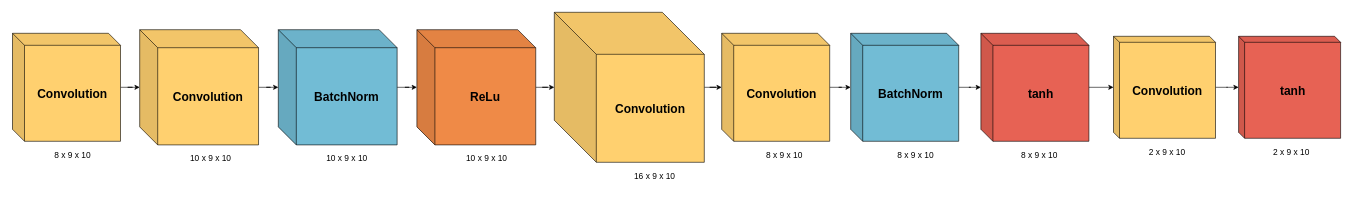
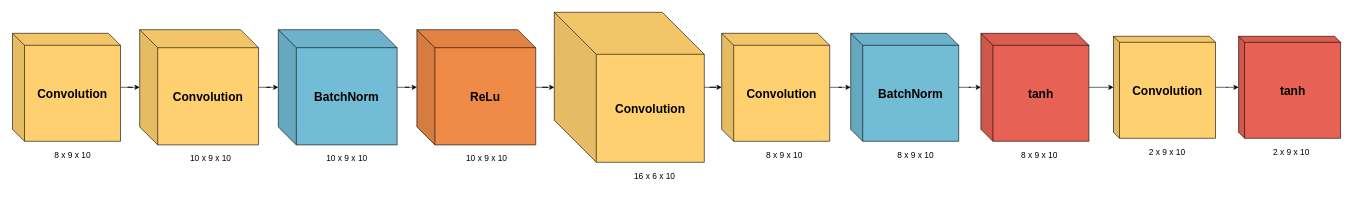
  <mxCell id="0" />
  <mxCell id="1" parent="0" />
  <mxCell id="2" value="" style="edgeStyle=orthogonalEdgeStyle;rounded=0;orthogonalLoop=1;jettySize=auto;html=1;" edge="1" parent="1" source="3" target="5"><mxGeometry relative="1" as="geometry" /></mxCell>
  <mxCell id="3" value="Convolution" style="shape=cube;whiteSpace=wrap;html=1;boundedLbl=1;backgroundOutline=1;darkOpacity=0.05;darkOpacity2=0.1;direction=east;rotation=0;flipV=0;flipH=0;size=20;fontSize=20;fontStyle=1;fillColor=#FFD06F;" vertex="1" parent="1"><mxGeometry x="20" y="55" width="180" height="180" as="geometry" /></mxCell>
  <mxCell id="4" value="" style="edgeStyle=orthogonalEdgeStyle;rounded=0;orthogonalLoop=1;jettySize=auto;html=1;" edge="1" parent="1" source="5" target="19"><mxGeometry relative="1" as="geometry" /></mxCell>
  <mxCell id="5" value="Convolution" style="shape=cube;whiteSpace=wrap;html=1;boundedLbl=1;backgroundOutline=1;darkOpacity=0.05;darkOpacity2=0.1;direction=east;rotation=0;flipV=0;flipH=0;size=30;fontSize=20;fontStyle=1;fillColor=#FFD06F;" vertex="1" parent="1"><mxGeometry x="232" y="49" width="198.06" height="192" as="geometry" /></mxCell>
  <mxCell id="6" value="" style="edgeStyle=orthogonalEdgeStyle;rounded=0;orthogonalLoop=1;jettySize=auto;html=1;" edge="1" parent="1" source="7" target="10"><mxGeometry relative="1" as="geometry" /></mxCell>
  <mxCell id="7" value="Convolution" style="shape=cube;whiteSpace=wrap;html=1;boundedLbl=1;backgroundOutline=1;darkOpacity=0.05;darkOpacity2=0.1;direction=east;rotation=0;flipV=0;flipH=0;size=70;fontSize=20;fontStyle=1;fillColor=#FFD06F;" vertex="1" parent="1"><mxGeometry x="923" y="20" width="250" height="250" as="geometry" /></mxCell>
  <mxCell id="8" value="8 x 9 x 10" style="text;html=1;align=center;verticalAlign=middle;resizable=0;points=[];autosize=1;strokeColor=none;fillColor=none;fontSize=14;" vertex="1" parent="1"><mxGeometry x="80" y="243" width="80" height="30" as="geometry" /></mxCell>
  <mxCell id="9" value="" style="edgeStyle=orthogonalEdgeStyle;rounded=0;orthogonalLoop=1;jettySize=auto;html=1;" edge="1" parent="1" source="10" target="12"><mxGeometry relative="1" as="geometry" /></mxCell>
  <mxCell id="10" value="Convolution" style="shape=cube;whiteSpace=wrap;html=1;boundedLbl=1;backgroundOutline=1;darkOpacity=0.05;darkOpacity2=0.1;direction=east;rotation=0;flipV=0;flipH=0;fontSize=20;fontStyle=1;fillColor=#FFD06F;" vertex="1" parent="1"><mxGeometry x="1202" y="55" width="180" height="180" as="geometry" /></mxCell>
  <mxCell id="11" value="" style="edgeStyle=orthogonalEdgeStyle;rounded=0;orthogonalLoop=1;jettySize=auto;html=1;" edge="1" parent="1" source="12" target="14"><mxGeometry relative="1" as="geometry" /></mxCell>
  <mxCell id="12" value="BatchNorm" style="shape=cube;whiteSpace=wrap;html=1;boundedLbl=1;backgroundOutline=1;darkOpacity=0.05;darkOpacity2=0.1;direction=east;rotation=0;flipV=0;flipH=0;fontSize=20;fontStyle=1;fillColor=#72BCD5;" vertex="1" parent="1"><mxGeometry x="1417" y="55" width="180" height="180" as="geometry" /></mxCell>
  <mxCell id="13" value="" style="edgeStyle=orthogonalEdgeStyle;rounded=0;orthogonalLoop=1;jettySize=auto;html=1;" edge="1" parent="1" source="14" target="16"><mxGeometry relative="1" as="geometry" /></mxCell>
  <mxCell id="14" value="tanh" style="shape=cube;whiteSpace=wrap;html=1;boundedLbl=1;backgroundOutline=1;darkOpacity=0.05;darkOpacity2=0.1;direction=east;rotation=0;flipV=0;flipH=0;fontSize=20;fontStyle=1;fillColor=#E76254;" vertex="1" parent="1"><mxGeometry x="1634" y="55" width="180" height="180" as="geometry" /></mxCell>
  <mxCell id="15" value="" style="edgeStyle=orthogonalEdgeStyle;rounded=0;orthogonalLoop=1;jettySize=auto;html=1;" edge="1" parent="1" source="16" target="24"><mxGeometry relative="1" as="geometry" /></mxCell>
  <mxCell id="16" value="Convolution" style="shape=cube;whiteSpace=wrap;html=1;boundedLbl=1;backgroundOutline=1;darkOpacity=0.05;darkOpacity2=0.1;direction=east;rotation=0;flipV=0;flipH=0;size=10;fontSize=20;fontStyle=1;fillColor=#FFD06F;" vertex="1" parent="1"><mxGeometry x="1855" y="60" width="170" height="170" as="geometry" /></mxCell>
  <mxCell id="17" value="10 x 9 x 10" style="text;html=1;align=center;verticalAlign=middle;resizable=0;points=[];autosize=1;strokeColor=none;fillColor=none;fontSize=14;" vertex="1" parent="1"><mxGeometry x="305" y="249" width="90" height="30" as="geometry" /></mxCell>
  <mxCell id="18" value="" style="edgeStyle=orthogonalEdgeStyle;rounded=0;orthogonalLoop=1;jettySize=auto;html=1;" edge="1" parent="1" source="19" target="22"><mxGeometry relative="1" as="geometry" /></mxCell>
  <mxCell id="19" value="BatchNorm" style="shape=cube;whiteSpace=wrap;html=1;boundedLbl=1;backgroundOutline=1;darkOpacity=0.05;darkOpacity2=0.1;direction=east;rotation=0;flipV=0;flipH=0;size=30;fontSize=20;fontStyle=1;fillColor=#72BCD5;" vertex="1" parent="1"><mxGeometry x="463" y="49" width="198.06" height="192" as="geometry" /></mxCell>
  <mxCell id="20" value="10 x 9 x 10" style="text;html=1;align=center;verticalAlign=middle;resizable=0;points=[];autosize=1;strokeColor=none;fillColor=none;fontSize=14;" vertex="1" parent="1"><mxGeometry x="532" y="249" width="90" height="30" as="geometry" /></mxCell>
  <mxCell id="21" value="" style="edgeStyle=orthogonalEdgeStyle;rounded=0;orthogonalLoop=1;jettySize=auto;html=1;" edge="1" parent="1" source="22" target="7"><mxGeometry relative="1" as="geometry" /></mxCell>
  <mxCell id="22" value="ReLu" style="shape=cube;whiteSpace=wrap;html=1;boundedLbl=1;backgroundOutline=1;darkOpacity=0.05;darkOpacity2=0.1;direction=east;rotation=0;flipV=0;flipH=0;size=30;fontSize=20;fontStyle=1;fillColor=#EF8A47;" vertex="1" parent="1"><mxGeometry x="694" y="49" width="198.06" height="192" as="geometry" /></mxCell>
  <mxCell id="23" value="10 x 9 x 10" style="text;html=1;align=center;verticalAlign=middle;resizable=0;points=[];autosize=1;strokeColor=none;fillColor=none;fontSize=14;" vertex="1" parent="1"><mxGeometry x="765" y="249" width="90" height="30" as="geometry" /></mxCell>
  <mxCell id="24" value="tanh" style="shape=cube;whiteSpace=wrap;html=1;boundedLbl=1;backgroundOutline=1;darkOpacity=0.05;darkOpacity2=0.1;direction=east;rotation=0;flipV=0;flipH=0;size=10;fontSize=20;fontStyle=1;fillColor=#E76254;" vertex="1" parent="1"><mxGeometry x="2063.5" y="60" width="170" height="170" as="geometry" /></mxCell>
- <mxCell id="25" value="16 x 9 x 10" style="text;html=1;align=center;verticalAlign=middle;resizable=0;points=[];autosize=1;strokeColor=none;fillColor=none;fontSize=14;" vertex="1" parent="1"><mxGeometry x="1045" y="278" width="90" height="30" as="geometry" /></mxCell>
+ <mxCell id="25" value="16 x 6 x 10" style="text;html=1;align=center;verticalAlign=middle;resizable=0;points=[];autosize=1;strokeColor=none;fillColor=none;fontSize=14;" vertex="1" parent="1"><mxGeometry x="1045" y="278" width="90" height="30" as="geometry" /></mxCell>
  <mxCell id="26" value="8 x 9 x 10" style="text;html=1;align=center;verticalAlign=middle;resizable=0;points=[];autosize=1;strokeColor=none;fillColor=none;fontSize=14;" vertex="1" parent="1"><mxGeometry x="1266" y="243" width="80" height="30" as="geometry" /></mxCell>
  <mxCell id="27" value="8 x 9 x 10" style="text;html=1;align=center;verticalAlign=middle;resizable=0;points=[];autosize=1;strokeColor=none;fillColor=none;fontSize=14;" vertex="1" parent="1"><mxGeometry x="1485" y="243" width="80" height="30" as="geometry" /></mxCell>
  <mxCell id="28" value="8 x 9 x 10" style="text;html=1;align=center;verticalAlign=middle;resizable=0;points=[];autosize=1;strokeColor=none;fillColor=none;fontSize=14;" vertex="1" parent="1"><mxGeometry x="1691" y="243" width="80" height="30" as="geometry" /></mxCell>
  <mxCell id="29" value="2 x 9 x 10" style="text;html=1;align=center;verticalAlign=middle;resizable=0;points=[];autosize=1;strokeColor=none;fillColor=none;fontSize=14;" vertex="1" parent="1"><mxGeometry x="1904" y="238" width="80" height="30" as="geometry" /></mxCell>
  <mxCell id="30" value="2 x 9 x 10" style="text;html=1;align=center;verticalAlign=middle;resizable=0;points=[];autosize=1;strokeColor=none;fillColor=none;fontSize=14;" vertex="1" parent="1"><mxGeometry x="2110.5" y="239" width="80" height="30" as="geometry" /></mxCell>
